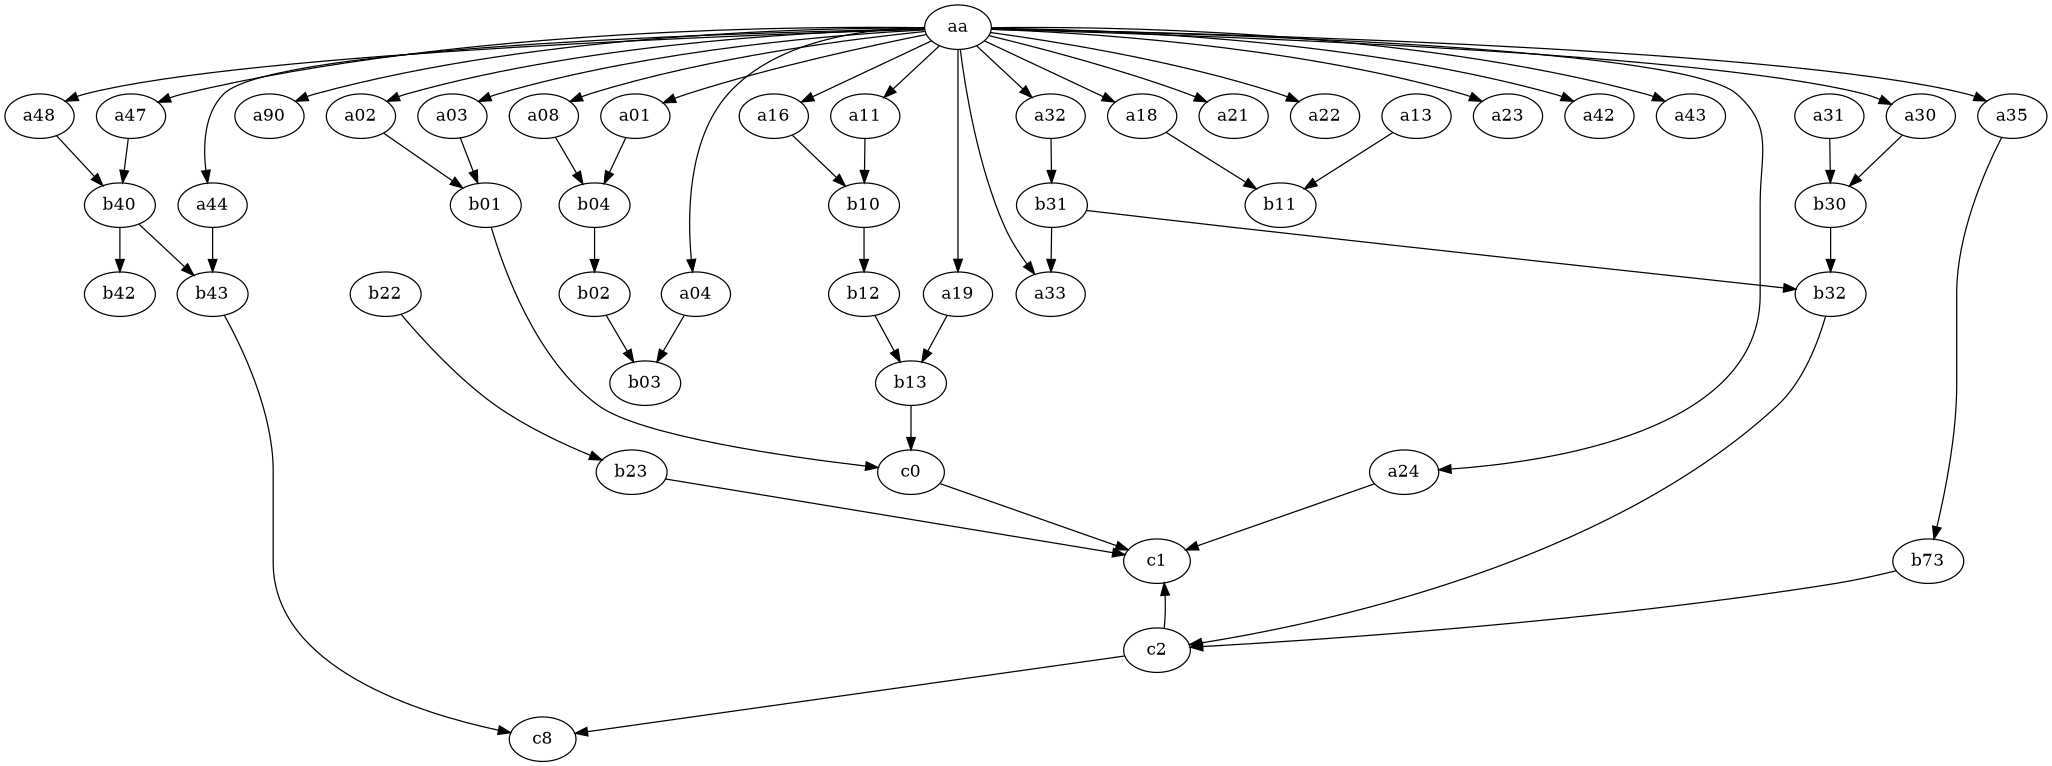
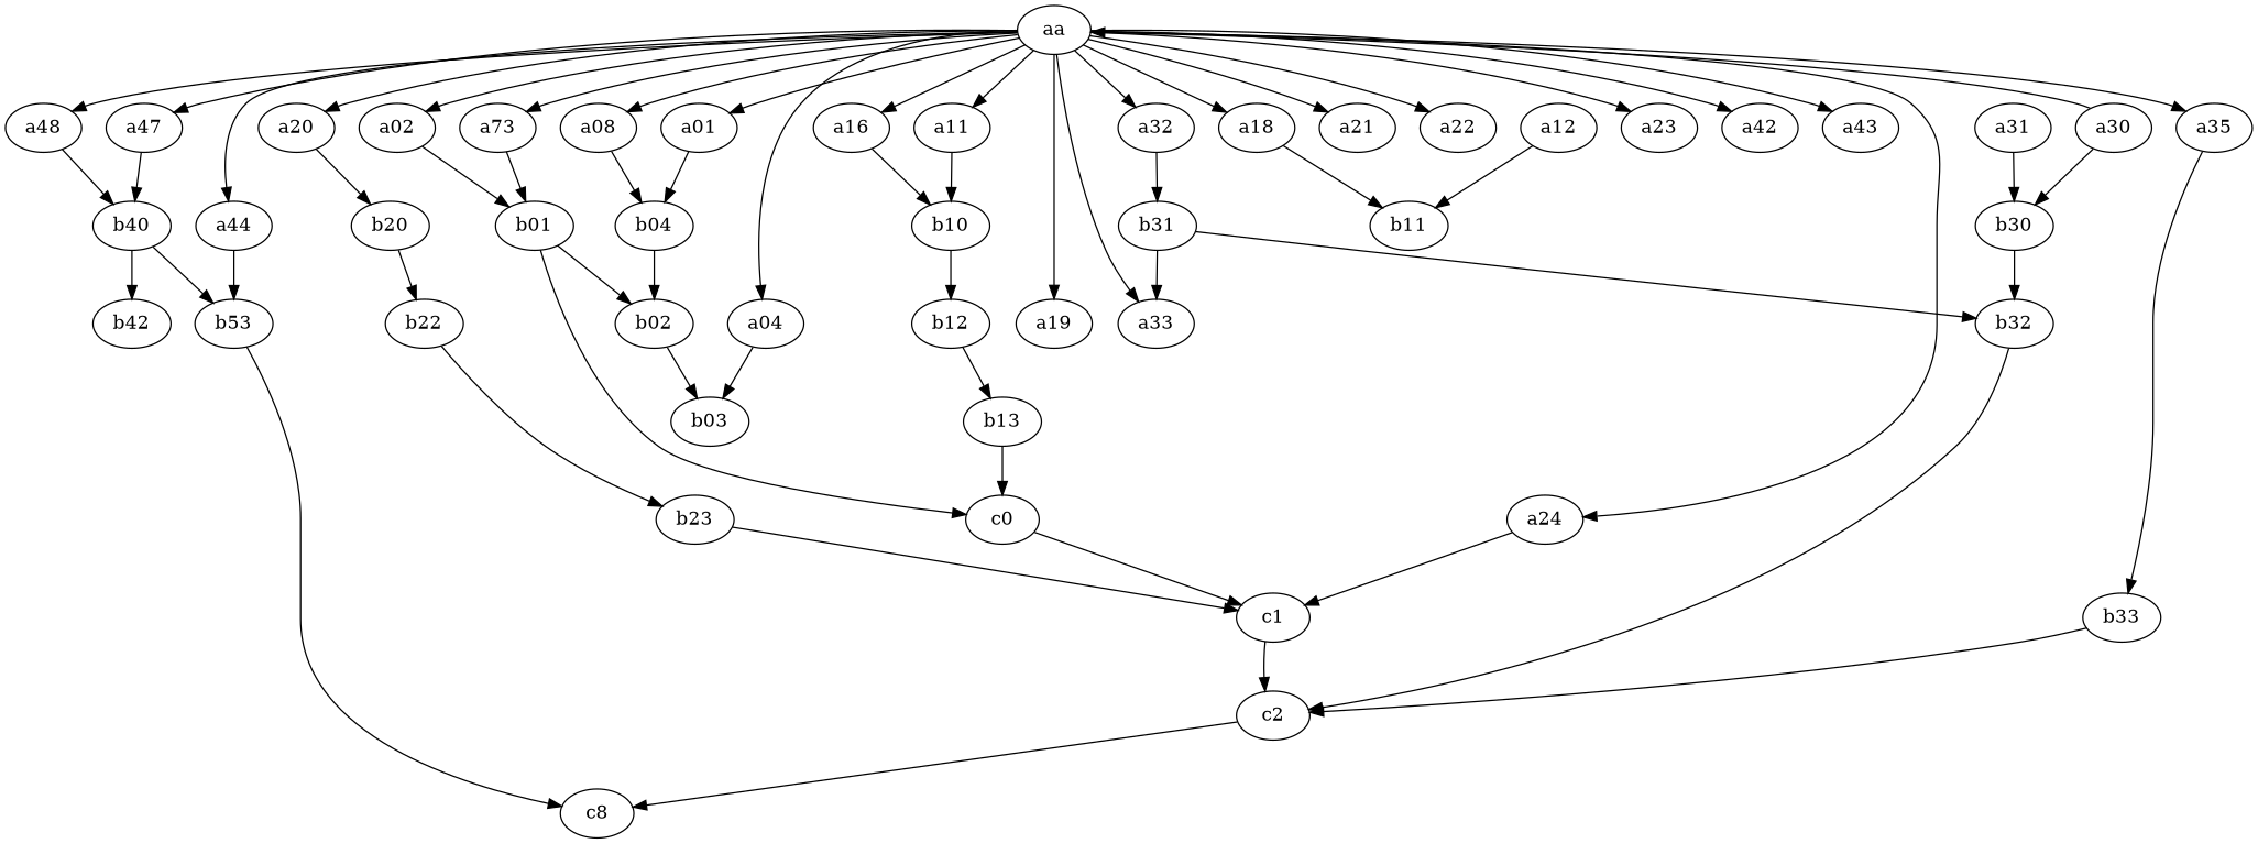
  digraph {
    n1 [label=a08]
    aa
    a01
    a02
-   a03
+   a03 [label=a73]
    a04
    n7 [label=a16]
    a11
    n9 [label=a18]
    n10 [label=a19]
-   a20 [label=a90]
+   a20
    a21
    a22
    a23
    a24
    a30
    a32
    a33
    n19 [label=a35]
    n20 [label=a48]
    n21 [label=a47]
    a42
    a43
    a44
    n25 [label=b04]
    b01
    b03
    b10
    b11
-   a13
+   a13 [label=a12]
    b13
+   b20
    c1
    b30
    a31
    b31
-   b33 [label=b73]
+   b33
    b40
-   b43
+   b43 [label=b53]
    b02
    c0
    b12
    b22
    b23
    c2
    b32
    n47 [label=c8]
    b42
    n1 -> n25
    aa -> n1
    aa -> a01
    aa -> a02
    aa -> a03
    aa -> a04
    aa -> n7
    aa -> a11
    aa -> n9
    aa -> n10
    aa -> a20
    aa -> a21
    aa -> a22
    aa -> a23
    aa -> a24
-   aa -> a30
+   a30 -> aa
    aa -> a32
    aa -> a33
    aa -> n19
    aa -> n20
    aa -> n21
    aa -> a42
    aa -> a43
    aa -> a44
    a01 -> n25
    a02 -> b01
    a03 -> b01
    a04 -> b03
    n7 -> b10
    a11 -> b10
    n9 -> b11
-   n10 -> b13
+   a20 -> b20
    a24 -> c1
    a30 -> b30
    a32 -> b31
    n19 -> b33
    n20 -> b40
    n21 -> b40
    a44 -> b43
    n25 -> b02
+   b01 -> b02
    b01 -> c0
    b10 -> b12
    a13 -> b11
    b13 -> c0
-   c2 -> c1
+   b20 -> b22
+   c1 -> c2
    b30 -> b32
    a31 -> b30
    b31 -> a33
    b31 -> b32
    b33 -> c2
    b40 -> b43
    b40 -> b42
    b43 -> n47
    b02 -> b03
    c0 -> c1
    b12 -> b13
    b22 -> b23
    b23 -> c1
    c2 -> n47
    b32 -> c2
  }
